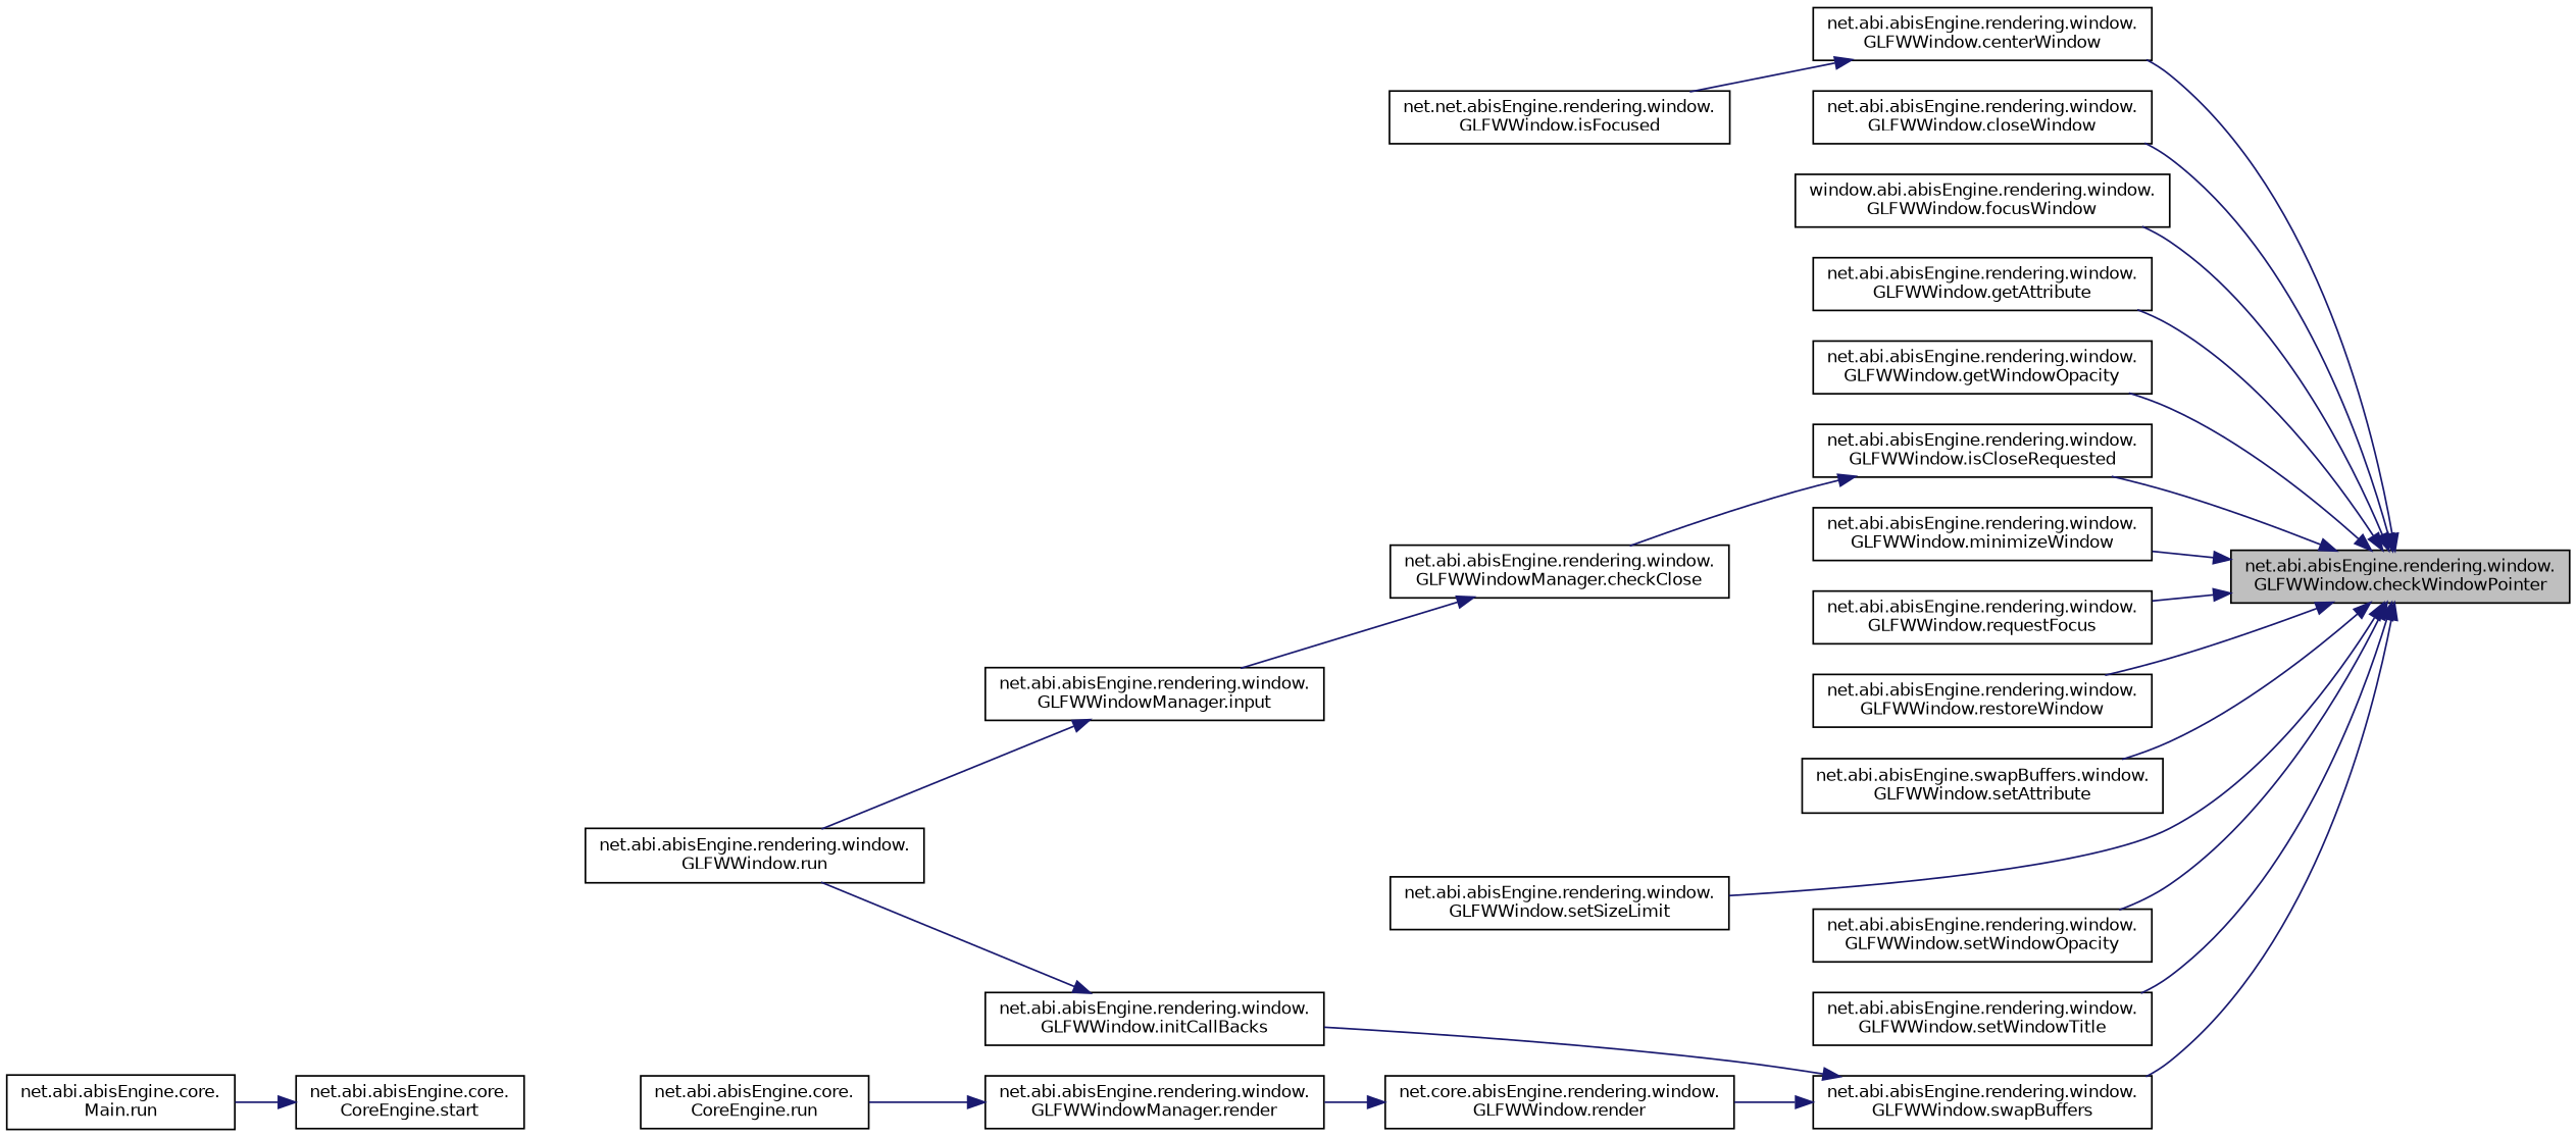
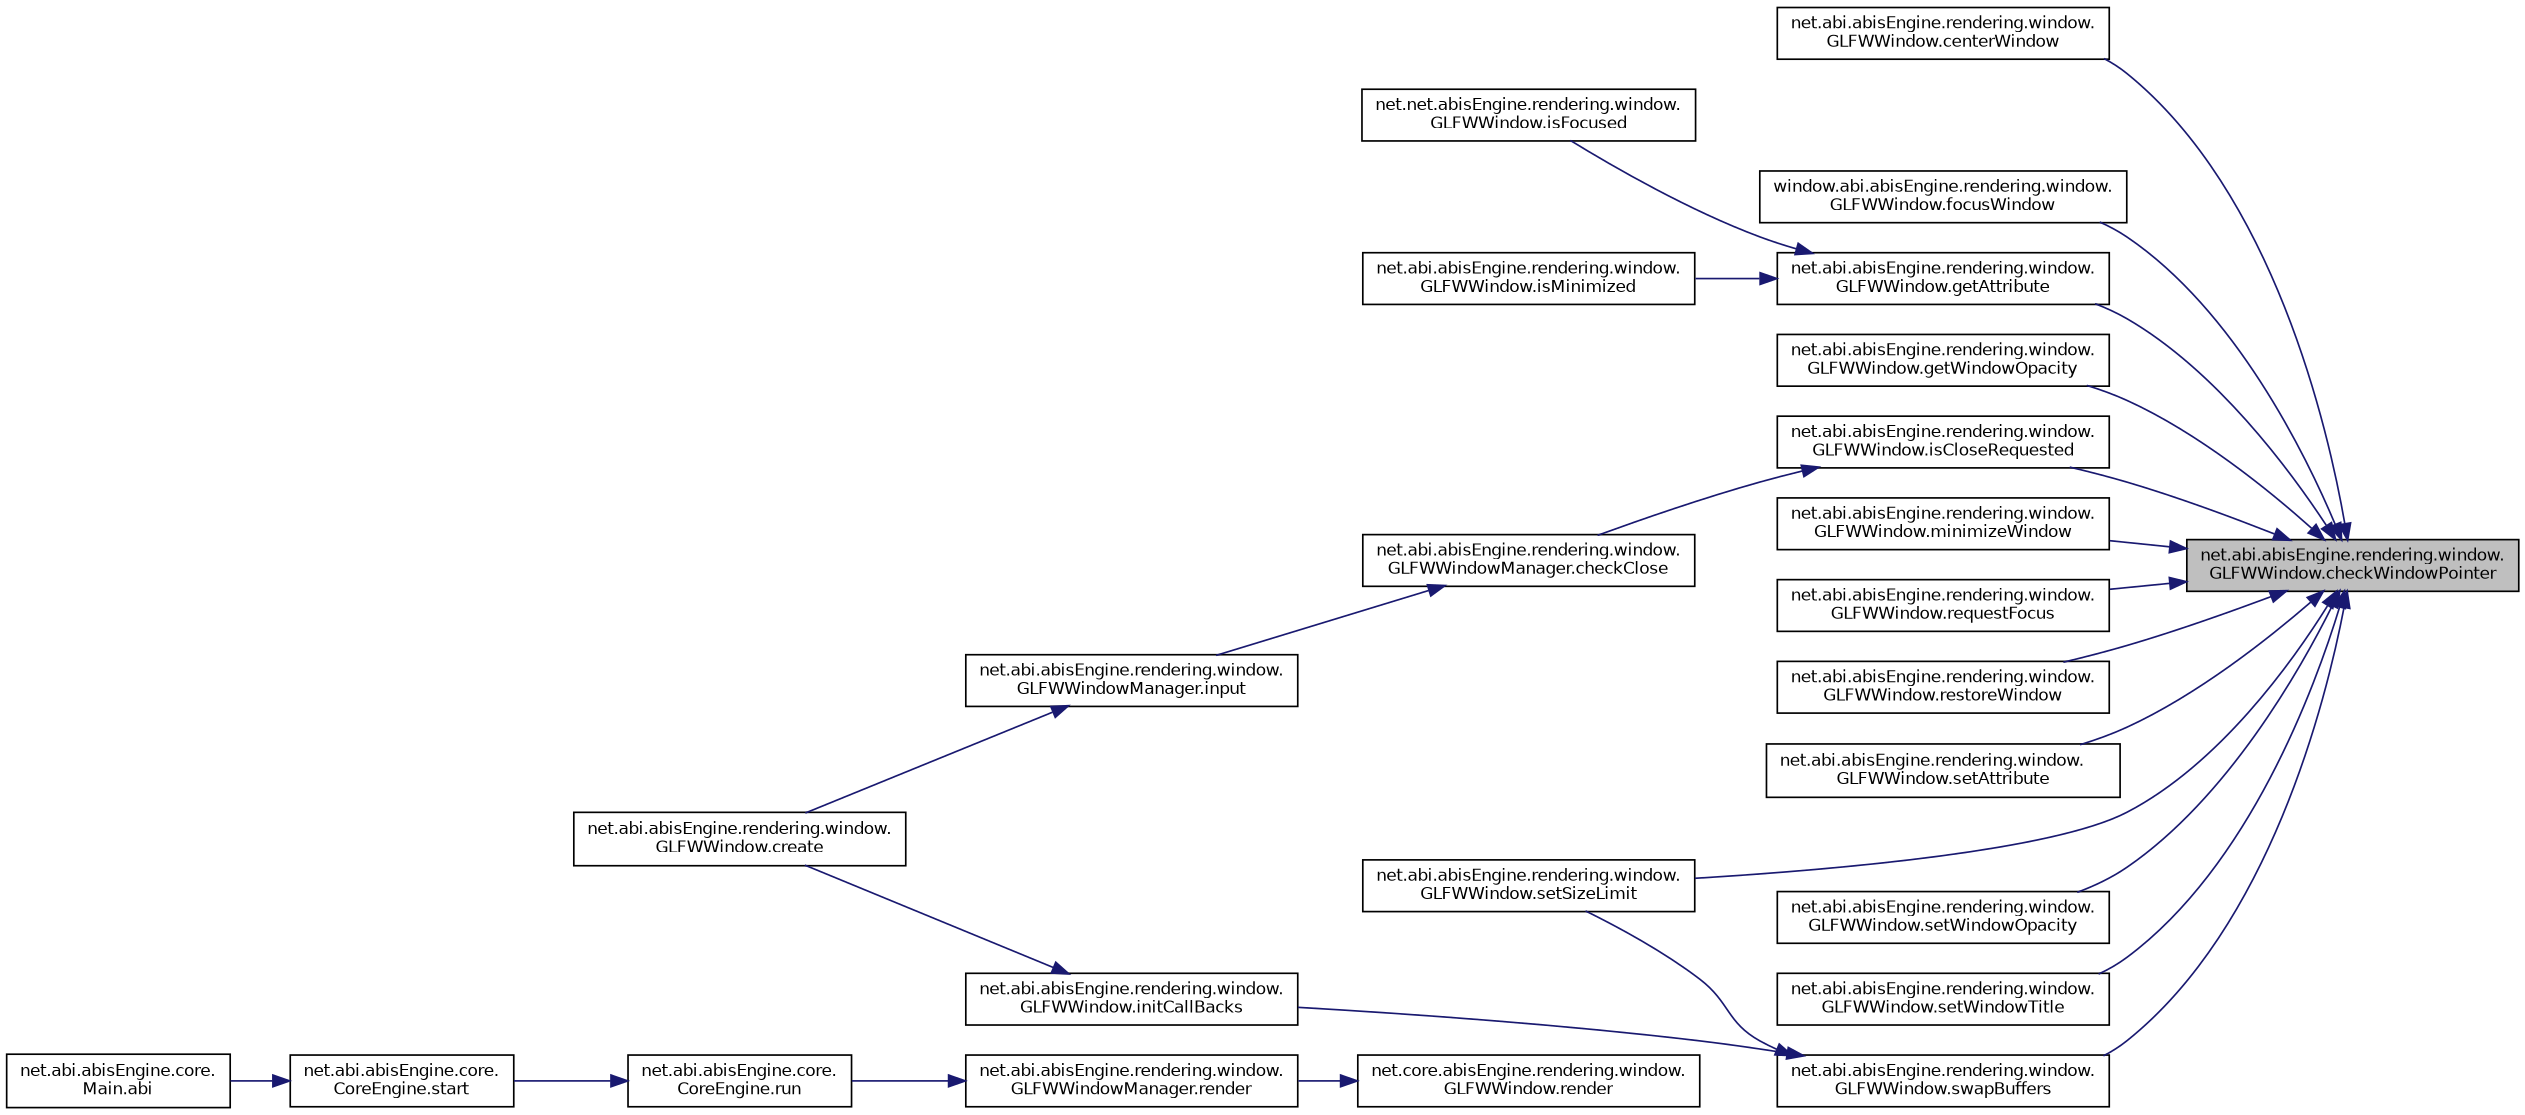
  digraph {
    rankdir=RL
    node [color=black fillcolor=white fontname=Helvetica fontsize=10 shape=record style=filled]
    edge [color=midnightblue dir=back fontname=Helvetica fontsize=10 labelfontname=Helvetica labelfontsize=10 style=solid]
    n1 [fillcolor=grey75 fontcolor=black height=0.2 label="net.abi.abisEngine.rendering.window.\lGLFWWindow.checkWindowPointer" width=0.4]
    n2 [height=0.2 label="net.abi.abisEngine.rendering.window.\lGLFWWindow.centerWindow" width=0.4]
-   n3 [height=0.2 label="net.abi.abisEngine.rendering.window.\lGLFWWindow.closeWindow" width=0.4]
    n4 [height=0.2 label="window.abi.abisEngine.rendering.window.\lGLFWWindow.focusWindow" width=0.4]
    n5 [height=0.2 label="net.abi.abisEngine.rendering.window.\lGLFWWindow.getAttribute" width=0.4]
    n6 [height=0.2 label="net.abi.abisEngine.rendering.window.\lGLFWWindow.getWindowOpacity" width=0.4]
    n7 [height=0.2 label="net.abi.abisEngine.rendering.window.\lGLFWWindow.isCloseRequested" width=0.4]
    n8 [height=0.2 label="net.abi.abisEngine.rendering.window.\lGLFWWindow.minimizeWindow" width=0.4]
    n9 [height=0.2 label="net.abi.abisEngine.rendering.window.\lGLFWWindow.requestFocus" width=0.4]
    n10 [height=0.2 label="net.abi.abisEngine.rendering.window.\lGLFWWindow.restoreWindow" width=0.4]
-   n11 [height=0.2 label="net.abi.abisEngine.swapBuffers.window.\lGLFWWindow.setAttribute" width=0.4]
+   n11 [height=0.2 label="net.abi.abisEngine.rendering.window.\lGLFWWindow.setAttribute" width=0.4]
    n12 [height=0.2 label="net.abi.abisEngine.rendering.window.\lGLFWWindow.setSizeLimit" width=0.4]
    n13 [height=0.2 label="net.abi.abisEngine.rendering.window.\lGLFWWindow.setWindowOpacity" width=0.4]
    n14 [height=0.2 label="net.abi.abisEngine.rendering.window.\lGLFWWindow.setWindowTitle" width=0.4]
    n15 [height=0.2 label="net.abi.abisEngine.rendering.window.\lGLFWWindow.swapBuffers" width=0.4]
    n16 [height=0.2 label="net.net.abisEngine.rendering.window.\lGLFWWindow.isFocused" width=0.4]
+   n17 [height=0.2 label="net.abi.abisEngine.rendering.window.\lGLFWWindow.isMinimized" width=0.4]
    n18 [height=0.2 label="net.abi.abisEngine.rendering.window.\lGLFWWindowManager.checkClose" width=0.4]
    n19 [height=0.2 label="net.abi.abisEngine.rendering.window.\lGLFWWindow.initCallBacks" width=0.4]
    n20 [height=0.2 label="net.core.abisEngine.rendering.window.\lGLFWWindow.render" width=0.4]
    n21 [height=0.2 label="net.abi.abisEngine.rendering.window.\lGLFWWindowManager.input" width=0.4]
-   n22 [height=0.2 label="net.abi.abisEngine.rendering.window.\lGLFWWindow.run" width=0.4]
+   n22 [height=0.2 label="net.abi.abisEngine.rendering.window.\lGLFWWindow.create" width=0.4]
    n23 [height=0.2 label="net.abi.abisEngine.core.\lCoreEngine.run" width=0.4]
    n24 [height=0.2 label="net.abi.abisEngine.core.\lCoreEngine.start" width=0.4]
-   n25 [height=0.2 label="net.abi.abisEngine.core.\lMain.run" width=0.4]
+   n25 [height=0.2 label="net.abi.abisEngine.core.\lMain.abi" width=0.4]
    n26 [height=0.2 label="net.abi.abisEngine.rendering.window.\lGLFWWindowManager.render" width=0.4]
    n1 -> n2
-   n1 -> n3
    n1 -> n4
    n1 -> n5
    n1 -> n6
    n1 -> n7
    n1 -> n8
    n1 -> n9
    n1 -> n10
    n1 -> n11
    n1 -> n12
    n1 -> n13
    n1 -> n14
    n1 -> n15
-   n2 -> n16
+   n5 -> n16
+   n5 -> n17
    n7 -> n18
    n15 -> n19
-   n15 -> n20
+   n15 -> n12
    n18 -> n21
    n19 -> n22
    n20 -> n26
    n21 -> n22
+   n23 -> n24
    n24 -> n25
    n26 -> n23
  }
